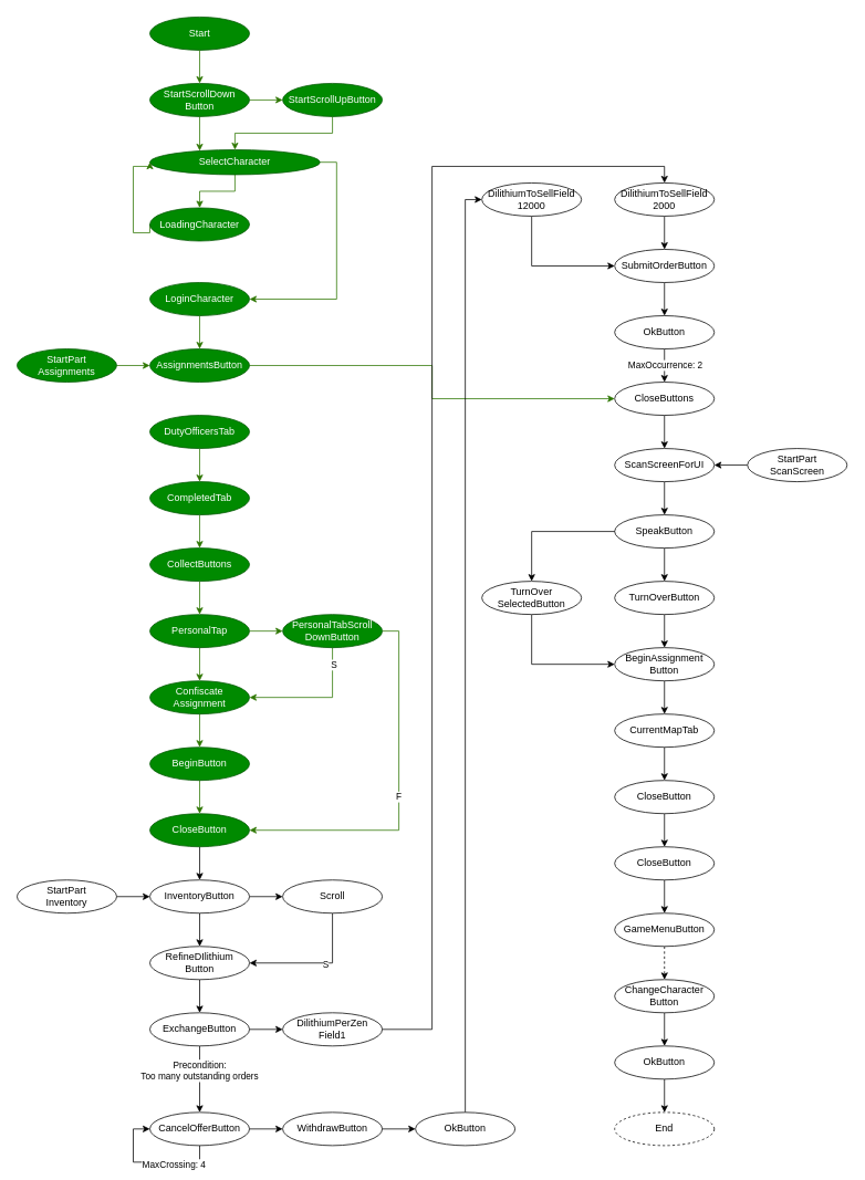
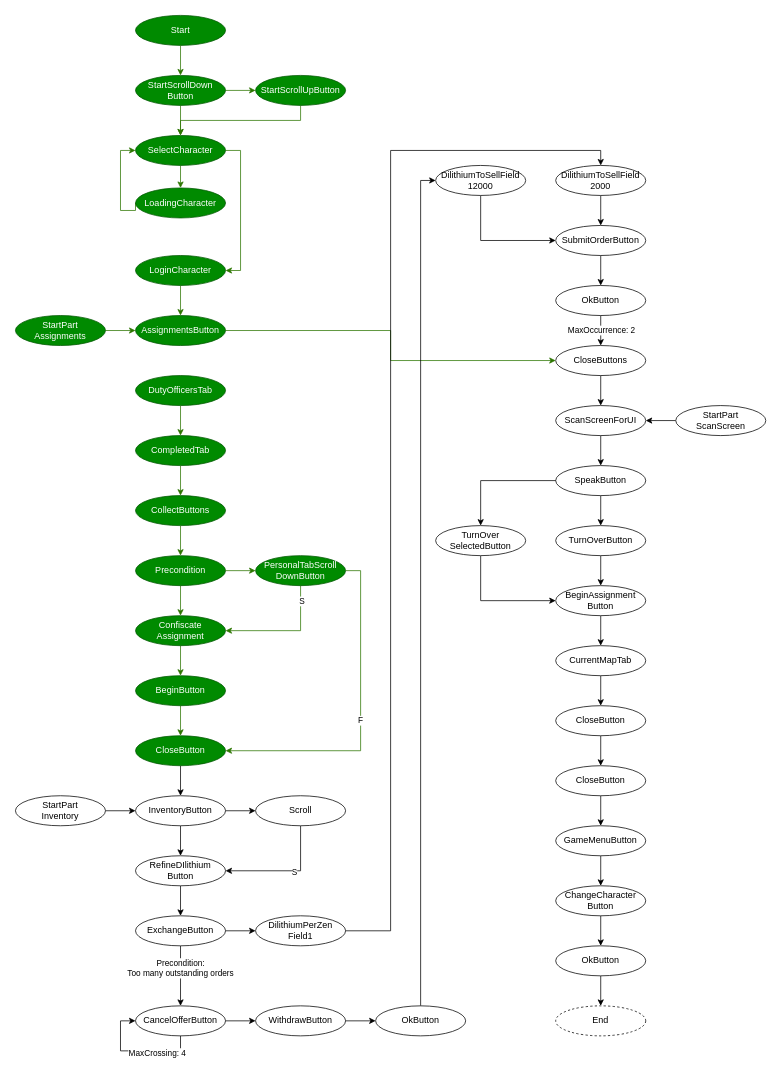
  <mxCell id="0" />
  <mxCell id="1" parent="0" />
  <mxCell id="2" value="Start" style="ellipse;whiteSpace=wrap;html=1;fillColor=#008a00;strokeColor=#005700;fontColor=#ffffff;" parent="1" vertex="1"><mxGeometry x="180" y="20" width="120" height="40" as="geometry" /></mxCell>
  <mxCell id="3" value="" style="edgeStyle=orthogonalEdgeStyle;rounded=0;orthogonalLoop=1;jettySize=auto;html=1;fillColor=#60a917;strokeColor=#2D7600;" parent="1" source="4" target="6" edge="1"><mxGeometry relative="1" as="geometry" /></mxCell>
  <mxCell id="4" value="LoginCharacter" style="ellipse;whiteSpace=wrap;html=1;fillColor=#008a00;strokeColor=#005700;fontColor=#ffffff;" parent="1" vertex="1"><mxGeometry x="180" y="340" width="120" height="40" as="geometry" /></mxCell>
  <mxCell id="5" value="" style="edgeStyle=orthogonalEdgeStyle;rounded=0;orthogonalLoop=1;jettySize=auto;html=1;fillColor=#60a917;strokeColor=#2D7600;" parent="1" source="6" target="51" edge="1"><mxGeometry relative="1" as="geometry" /></mxCell>
  <mxCell id="6" value="AssignmentsButton" style="ellipse;whiteSpace=wrap;html=1;fillColor=#008a00;strokeColor=#005700;fontColor=#ffffff;" parent="1" vertex="1"><mxGeometry x="180" y="420" width="120" height="40" as="geometry" /></mxCell>
  <mxCell id="7" style="edgeStyle=orthogonalEdgeStyle;rounded=0;orthogonalLoop=1;jettySize=auto;html=1;exitX=1;exitY=0.5;exitDx=0;exitDy=0;entryX=0;entryY=0.5;entryDx=0;entryDy=0;fillColor=#60a917;strokeColor=#2D7600;" parent="1" source="8" target="6" edge="1"><mxGeometry relative="1" as="geometry" /></mxCell>
  <mxCell id="8" value="StartPart&lt;br&gt;Assignments" style="ellipse;whiteSpace=wrap;html=1;fillColor=#008a00;strokeColor=#005700;fontColor=#ffffff;" parent="1" vertex="1"><mxGeometry x="20" y="420" width="120" height="40" as="geometry" /></mxCell>
  <mxCell id="9" value="" style="edgeStyle=orthogonalEdgeStyle;rounded=0;orthogonalLoop=1;jettySize=auto;html=1;fillColor=#60a917;strokeColor=#2D7600;" parent="1" source="10" target="12" edge="1"><mxGeometry relative="1" as="geometry" /></mxCell>
  <mxCell id="10" value="DutyOfficersTab" style="ellipse;whiteSpace=wrap;html=1;fillColor=#008a00;strokeColor=#005700;fontColor=#ffffff;" parent="1" vertex="1"><mxGeometry x="180" y="500" width="120" height="40" as="geometry" /></mxCell>
  <mxCell id="11" value="" style="edgeStyle=orthogonalEdgeStyle;rounded=0;orthogonalLoop=1;jettySize=auto;html=1;fillColor=#60a917;strokeColor=#2D7600;" parent="1" source="12" target="14" edge="1"><mxGeometry relative="1" as="geometry" /></mxCell>
  <mxCell id="12" value="CompletedTab" style="ellipse;whiteSpace=wrap;html=1;fillColor=#008a00;strokeColor=#005700;fontColor=#ffffff;" parent="1" vertex="1"><mxGeometry x="180" y="580" width="120" height="40" as="geometry" /></mxCell>
  <mxCell id="13" value="" style="edgeStyle=orthogonalEdgeStyle;rounded=0;orthogonalLoop=1;jettySize=auto;html=1;fillColor=#60a917;strokeColor=#2D7600;" parent="1" source="14" target="16" edge="1"><mxGeometry relative="1" as="geometry" /></mxCell>
  <mxCell id="14" value="CollectButtons" style="ellipse;whiteSpace=wrap;html=1;fillColor=#008a00;strokeColor=#005700;fontColor=#ffffff;" parent="1" vertex="1"><mxGeometry x="180" y="660" width="120" height="40" as="geometry" /></mxCell>
  <mxCell id="15" value="" style="edgeStyle=orthogonalEdgeStyle;rounded=0;orthogonalLoop=1;jettySize=auto;html=1;fillColor=#60a917;strokeColor=#2D7600;" parent="1" source="16" target="18" edge="1"><mxGeometry relative="1" as="geometry" /></mxCell>
- <mxCell id="16" value="PersonalTap" style="ellipse;whiteSpace=wrap;html=1;fillColor=#008a00;strokeColor=#005700;fontColor=#ffffff;" parent="1" vertex="1"><mxGeometry x="180" y="740" width="120" height="40" as="geometry" /></mxCell>
+ <mxCell id="16" value="Precondition" style="ellipse;whiteSpace=wrap;html=1;fillColor=#008a00;strokeColor=#005700;fontColor=#ffffff;" parent="1" vertex="1"><mxGeometry x="180" y="740" width="120" height="40" as="geometry" /></mxCell>
  <mxCell id="17" value="" style="edgeStyle=orthogonalEdgeStyle;rounded=0;orthogonalLoop=1;jettySize=auto;html=1;fillColor=#60a917;strokeColor=#2D7600;" parent="1" source="18" target="20" edge="1"><mxGeometry relative="1" as="geometry" /></mxCell>
  <mxCell id="18" value="Confiscate&lt;br&gt;Assignment" style="ellipse;whiteSpace=wrap;html=1;fillColor=#008a00;strokeColor=#005700;fontColor=#ffffff;" parent="1" vertex="1"><mxGeometry x="180" y="820" width="120" height="40" as="geometry" /></mxCell>
  <mxCell id="19" style="edgeStyle=orthogonalEdgeStyle;rounded=0;orthogonalLoop=1;jettySize=auto;html=1;exitX=0.5;exitY=1;exitDx=0;exitDy=0;entryX=0.5;entryY=0;entryDx=0;entryDy=0;fillColor=#60a917;strokeColor=#2D7600;" parent="1" source="20" target="22" edge="1"><mxGeometry relative="1" as="geometry" /></mxCell>
  <mxCell id="20" value="BeginButton" style="ellipse;whiteSpace=wrap;html=1;fillColor=#008a00;strokeColor=#005700;fontColor=#ffffff;" parent="1" vertex="1"><mxGeometry x="180" y="900" width="120" height="40" as="geometry" /></mxCell>
  <mxCell id="21" value="" style="edgeStyle=orthogonalEdgeStyle;rounded=0;orthogonalLoop=1;jettySize=auto;html=1;" parent="1" source="22" target="25" edge="1"><mxGeometry relative="1" as="geometry" /></mxCell>
  <mxCell id="22" value="CloseButton" style="ellipse;whiteSpace=wrap;html=1;fillColor=#008a00;strokeColor=#005700;fontColor=#ffffff;" parent="1" vertex="1"><mxGeometry x="180" y="980" width="120" height="40" as="geometry" /></mxCell>
  <mxCell id="23" value="" style="edgeStyle=orthogonalEdgeStyle;rounded=0;orthogonalLoop=1;jettySize=auto;html=1;" parent="1" source="25" target="30" edge="1"><mxGeometry relative="1" as="geometry" /></mxCell>
  <mxCell id="24" value="" style="edgeStyle=orthogonalEdgeStyle;rounded=0;orthogonalLoop=1;jettySize=auto;html=1;" parent="1" source="25" target="28" edge="1"><mxGeometry relative="1" as="geometry" /></mxCell>
  <mxCell id="25" value="InventoryButton" style="ellipse;whiteSpace=wrap;html=1;" parent="1" vertex="1"><mxGeometry x="180" y="1060" width="120" height="40" as="geometry" /></mxCell>
  <mxCell id="26" value="" style="edgeStyle=orthogonalEdgeStyle;rounded=0;orthogonalLoop=1;jettySize=auto;html=1;exitX=0.5;exitY=1;exitDx=0;exitDy=0;entryX=1;entryY=0.5;entryDx=0;entryDy=0;" parent="1" source="28" target="30" edge="1"><mxGeometry relative="1" as="geometry" /></mxCell>
  <mxCell id="27" value="S" style="edgeLabel;html=1;align=center;verticalAlign=middle;resizable=0;points=[];" parent="26" vertex="1" connectable="0"><mxGeometry x="-0.167" y="-2" relative="1" as="geometry"><mxPoint x="-2" y="3" as="offset" /></mxGeometry></mxCell>
  <mxCell id="28" value="Scroll" style="ellipse;whiteSpace=wrap;html=1;" parent="1" vertex="1"><mxGeometry x="340" y="1060" width="120" height="40" as="geometry" /></mxCell>
  <mxCell id="29" value="" style="edgeStyle=orthogonalEdgeStyle;rounded=0;orthogonalLoop=1;jettySize=auto;html=1;" parent="1" source="30" target="34" edge="1"><mxGeometry relative="1" as="geometry" /></mxCell>
  <mxCell id="30" value="RefineDIlithium&lt;br&gt;Button" style="ellipse;whiteSpace=wrap;html=1;" parent="1" vertex="1"><mxGeometry x="180" y="1140" width="120" height="40" as="geometry" /></mxCell>
  <mxCell id="31" value="" style="edgeStyle=orthogonalEdgeStyle;rounded=0;orthogonalLoop=1;jettySize=auto;html=1;" parent="1" source="34" target="42" edge="1"><mxGeometry relative="1" as="geometry" /></mxCell>
  <mxCell id="32" value="" style="edgeStyle=orthogonalEdgeStyle;rounded=0;orthogonalLoop=1;jettySize=auto;html=1;" parent="1" source="34" target="36" edge="1"><mxGeometry relative="1" as="geometry" /></mxCell>
  <mxCell id="33" value="Precondition:&lt;br&gt;Too many outstanding&amp;nbsp;orders" style="edgeLabel;html=1;align=center;verticalAlign=middle;resizable=0;points=[];" parent="32" vertex="1" connectable="0"><mxGeometry x="-0.284" y="-1" relative="1" as="geometry"><mxPoint as="offset" /></mxGeometry></mxCell>
  <mxCell id="34" value="ExchangeButton" style="ellipse;whiteSpace=wrap;html=1;" parent="1" vertex="1"><mxGeometry x="180" y="1220" width="120" height="40" as="geometry" /></mxCell>
  <mxCell id="35" value="" style="edgeStyle=orthogonalEdgeStyle;rounded=0;orthogonalLoop=1;jettySize=auto;html=1;" parent="1" source="36" target="38" edge="1"><mxGeometry relative="1" as="geometry" /></mxCell>
  <mxCell id="36" value="CancelOfferButton" style="ellipse;whiteSpace=wrap;html=1;" parent="1" vertex="1"><mxGeometry x="180" y="1340" width="120" height="40" as="geometry" /></mxCell>
  <mxCell id="37" value="" style="edgeStyle=orthogonalEdgeStyle;rounded=0;orthogonalLoop=1;jettySize=auto;html=1;" parent="1" source="38" target="40" edge="1"><mxGeometry relative="1" as="geometry" /></mxCell>
  <mxCell id="38" value="WithdrawButton" style="ellipse;whiteSpace=wrap;html=1;" parent="1" vertex="1"><mxGeometry x="340" y="1340" width="120" height="40" as="geometry" /></mxCell>
  <mxCell id="39" style="edgeStyle=orthogonalEdgeStyle;rounded=0;orthogonalLoop=1;jettySize=auto;html=1;exitX=0.5;exitY=0;exitDx=0;exitDy=0;entryX=0;entryY=0.5;entryDx=0;entryDy=0;" parent="1" source="40" target="93" edge="1"><mxGeometry relative="1" as="geometry" /></mxCell>
  <mxCell id="40" value="OkButton" style="ellipse;whiteSpace=wrap;html=1;" parent="1" vertex="1"><mxGeometry x="500" y="1340" width="120" height="40" as="geometry" /></mxCell>
  <mxCell id="41" value="" style="edgeStyle=orthogonalEdgeStyle;rounded=0;orthogonalLoop=1;jettySize=auto;html=1;exitX=1;exitY=0.5;exitDx=0;exitDy=0;" parent="1" source="42" target="44" edge="1"><mxGeometry relative="1" as="geometry"><Array as="points"><mxPoint x="520" y="1240" /><mxPoint x="520" y="200" /></Array></mxGeometry></mxCell>
  <mxCell id="42" value="DilithiumPerZen&lt;br&gt;Field1" style="ellipse;whiteSpace=wrap;html=1;" parent="1" vertex="1"><mxGeometry x="340" y="1220" width="120" height="40" as="geometry" /></mxCell>
  <mxCell id="43" style="edgeStyle=orthogonalEdgeStyle;rounded=0;orthogonalLoop=1;jettySize=auto;html=1;exitX=0.5;exitY=1;exitDx=0;exitDy=0;entryX=0.5;entryY=0;entryDx=0;entryDy=0;" parent="1" source="44" target="46" edge="1"><mxGeometry relative="1" as="geometry"><mxPoint x="540" y="290" as="targetPoint" /></mxGeometry></mxCell>
  <mxCell id="44" value="DilithiumToSellField&lt;br&gt;2000" style="ellipse;whiteSpace=wrap;html=1;" parent="1" vertex="1"><mxGeometry x="740" y="220" width="120" height="40" as="geometry" /></mxCell>
  <mxCell id="45" value="" style="edgeStyle=orthogonalEdgeStyle;rounded=0;orthogonalLoop=1;jettySize=auto;html=1;" parent="1" source="46" target="49" edge="1"><mxGeometry relative="1" as="geometry" /></mxCell>
  <mxCell id="46" value="SubmitOrderButton" style="ellipse;whiteSpace=wrap;html=1;" parent="1" vertex="1"><mxGeometry x="740" y="300" width="120" height="40" as="geometry" /></mxCell>
  <mxCell id="47" value="" style="edgeStyle=orthogonalEdgeStyle;rounded=0;orthogonalLoop=1;jettySize=auto;html=1;" parent="1" source="49" target="51" edge="1"><mxGeometry relative="1" as="geometry" /></mxCell>
  <mxCell id="48" value="MaxOccurrence: 2" style="edgeLabel;html=1;align=center;verticalAlign=middle;resizable=0;points=[];" parent="47" vertex="1" connectable="0"><mxGeometry x="0.195" relative="1" as="geometry"><mxPoint y="-4.17" as="offset" /></mxGeometry></mxCell>
  <mxCell id="49" value="OkButton" style="ellipse;whiteSpace=wrap;html=1;" parent="1" vertex="1"><mxGeometry x="740" y="380" width="120" height="40" as="geometry" /></mxCell>
  <mxCell id="50" value="" style="edgeStyle=orthogonalEdgeStyle;rounded=0;orthogonalLoop=1;jettySize=auto;html=1;" parent="1" source="51" target="53" edge="1"><mxGeometry relative="1" as="geometry" /></mxCell>
  <mxCell id="51" value="CloseButtons" style="ellipse;whiteSpace=wrap;html=1;" parent="1" vertex="1"><mxGeometry x="740" y="460" width="120" height="40" as="geometry" /></mxCell>
  <mxCell id="52" value="" style="edgeStyle=orthogonalEdgeStyle;rounded=0;orthogonalLoop=1;jettySize=auto;html=1;" parent="1" source="53" target="56" edge="1"><mxGeometry relative="1" as="geometry" /></mxCell>
  <mxCell id="53" value="ScanScreenForUI" style="ellipse;whiteSpace=wrap;html=1;" parent="1" vertex="1"><mxGeometry x="740" y="540" width="120" height="40" as="geometry" /></mxCell>
  <mxCell id="54" value="" style="edgeStyle=orthogonalEdgeStyle;rounded=0;orthogonalLoop=1;jettySize=auto;html=1;" parent="1" source="56" target="58" edge="1"><mxGeometry relative="1" as="geometry" /></mxCell>
  <mxCell id="55" style="edgeStyle=orthogonalEdgeStyle;rounded=0;orthogonalLoop=1;jettySize=auto;html=1;exitX=1;exitY=0.5;exitDx=0;exitDy=0;entryX=0.5;entryY=0;entryDx=0;entryDy=0;" parent="1" source="56" target="95" edge="1"><mxGeometry relative="1" as="geometry"><Array as="points"><mxPoint x="640" y="640" /></Array></mxGeometry></mxCell>
  <mxCell id="56" value="SpeakButton" style="ellipse;whiteSpace=wrap;html=1;" parent="1" vertex="1"><mxGeometry x="740" y="620" width="120" height="40" as="geometry" /></mxCell>
  <mxCell id="57" value="" style="edgeStyle=orthogonalEdgeStyle;rounded=0;orthogonalLoop=1;jettySize=auto;html=1;" parent="1" source="58" target="60" edge="1"><mxGeometry relative="1" as="geometry" /></mxCell>
  <mxCell id="58" value="TurnOverButton" style="ellipse;whiteSpace=wrap;html=1;" parent="1" vertex="1"><mxGeometry x="740" y="700" width="120" height="40" as="geometry" /></mxCell>
  <mxCell id="59" value="" style="edgeStyle=orthogonalEdgeStyle;rounded=0;orthogonalLoop=1;jettySize=auto;html=1;" parent="1" source="60" target="62" edge="1"><mxGeometry relative="1" as="geometry" /></mxCell>
  <mxCell id="60" value="BeginAssignment&lt;br&gt;Button" style="ellipse;whiteSpace=wrap;html=1;" parent="1" vertex="1"><mxGeometry x="740" y="780" width="120" height="40" as="geometry" /></mxCell>
  <mxCell id="61" style="edgeStyle=orthogonalEdgeStyle;rounded=0;orthogonalLoop=1;jettySize=auto;html=1;exitX=0.5;exitY=1;exitDx=0;exitDy=0;entryX=0.5;entryY=0;entryDx=0;entryDy=0;" parent="1" source="62" target="64" edge="1"><mxGeometry relative="1" as="geometry" /></mxCell>
  <mxCell id="62" value="CurrentMapTab" style="ellipse;whiteSpace=wrap;html=1;" parent="1" vertex="1"><mxGeometry x="740" y="860" width="120" height="40" as="geometry" /></mxCell>
  <mxCell id="63" value="" style="edgeStyle=orthogonalEdgeStyle;rounded=0;orthogonalLoop=1;jettySize=auto;html=1;" parent="1" source="64" target="66" edge="1"><mxGeometry relative="1" as="geometry" /></mxCell>
  <mxCell id="64" value="CloseButton" style="ellipse;whiteSpace=wrap;html=1;" parent="1" vertex="1"><mxGeometry x="740" y="940" width="120" height="40" as="geometry" /></mxCell>
  <mxCell id="65" value="" style="edgeStyle=orthogonalEdgeStyle;rounded=0;orthogonalLoop=1;jettySize=auto;html=1;" parent="1" source="66" target="68" edge="1"><mxGeometry relative="1" as="geometry" /></mxCell>
  <mxCell id="66" value="CloseButton" style="ellipse;whiteSpace=wrap;html=1;" parent="1" vertex="1"><mxGeometry x="740" y="1020" width="120" height="40" as="geometry" /></mxCell>
- <mxCell id="67" value="" style="edgeStyle=orthogonalEdgeStyle;rounded=0;orthogonalLoop=1;jettySize=auto;html=1;dashed=1;" parent="1" source="68" target="70" edge="1"><mxGeometry relative="1" as="geometry" /></mxCell>
+ <mxCell id="67" value="" style="edgeStyle=orthogonalEdgeStyle;rounded=0;orthogonalLoop=1;jettySize=auto;html=1;" parent="1" source="68" target="70" edge="1"><mxGeometry relative="1" as="geometry" /></mxCell>
  <mxCell id="68" value="GameMenuButton" style="ellipse;whiteSpace=wrap;html=1;" parent="1" vertex="1"><mxGeometry x="740" y="1100" width="120" height="40" as="geometry" /></mxCell>
  <mxCell id="69" value="" style="edgeStyle=orthogonalEdgeStyle;rounded=0;orthogonalLoop=1;jettySize=auto;html=1;" parent="1" source="70" target="72" edge="1"><mxGeometry relative="1" as="geometry" /></mxCell>
  <mxCell id="70" value="ChangeCharacter&lt;br&gt;Button" style="ellipse;whiteSpace=wrap;html=1;" parent="1" vertex="1"><mxGeometry x="740" y="1180" width="120" height="40" as="geometry" /></mxCell>
  <mxCell id="71" value="" style="edgeStyle=orthogonalEdgeStyle;rounded=0;orthogonalLoop=1;jettySize=auto;html=1;" parent="1" source="72" target="73" edge="1"><mxGeometry relative="1" as="geometry" /></mxCell>
  <mxCell id="72" value="OkButton" style="ellipse;whiteSpace=wrap;html=1;" parent="1" vertex="1"><mxGeometry x="740" y="1260" width="120" height="40" as="geometry" /></mxCell>
  <mxCell id="73" value="End" style="ellipse;whiteSpace=wrap;html=1;dashed=1;" parent="1" vertex="1"><mxGeometry x="740" y="1340" width="120" height="40" as="geometry" /></mxCell>
  <mxCell id="74" value="" style="edgeStyle=orthogonalEdgeStyle;rounded=0;orthogonalLoop=1;jettySize=auto;html=1;fillColor=#60a917;strokeColor=#2D7600;" parent="1" source="76" target="83" edge="1"><mxGeometry relative="1" as="geometry" /></mxCell>
  <mxCell id="75" value="" style="edgeStyle=orthogonalEdgeStyle;rounded=0;orthogonalLoop=1;jettySize=auto;html=1;fillColor=#60a917;strokeColor=#2D7600;" parent="1" source="76" target="79" edge="1"><mxGeometry relative="1" as="geometry"><Array as="points"><mxPoint x="240" y="200" /></Array></mxGeometry></mxCell>
  <mxCell id="76" value="StartScrollDown&lt;br&gt;Button" style="ellipse;whiteSpace=wrap;html=1;fillColor=#008a00;strokeColor=#005700;fontColor=#ffffff;" parent="1" vertex="1"><mxGeometry x="180" y="100" width="120" height="40" as="geometry" /></mxCell>
  <mxCell id="77" style="edgeStyle=orthogonalEdgeStyle;rounded=0;orthogonalLoop=1;jettySize=auto;html=1;exitX=0.5;exitY=1;exitDx=0;exitDy=0;entryX=0.5;entryY=0;entryDx=0;entryDy=0;fillColor=#60a917;strokeColor=#2D7600;" parent="1" source="79" target="81" edge="1"><mxGeometry relative="1" as="geometry" /></mxCell>
  <mxCell id="78" style="edgeStyle=orthogonalEdgeStyle;rounded=0;orthogonalLoop=1;jettySize=auto;html=1;exitX=1;exitY=0.5;exitDx=0;exitDy=0;entryX=1;entryY=0.5;entryDx=0;entryDy=0;fillColor=#60a917;strokeColor=#2D7600;" parent="1" source="79" target="4" edge="1"><mxGeometry relative="1" as="geometry" /></mxCell>
- <mxCell id="79" value="SelectCharacter" style="ellipse;whiteSpace=wrap;html=1;fillColor=#008a00;strokeColor=#005700;fontColor=#ffffff;" parent="1" vertex="1"><mxGeometry x="180" y="180" width="205" height="30" as="geometry" /></mxCell>
+ <mxCell id="79" value="SelectCharacter" style="ellipse;whiteSpace=wrap;html=1;fillColor=#008a00;strokeColor=#005700;fontColor=#ffffff;" parent="1" vertex="1"><mxGeometry x="180" y="180" width="120" height="40" as="geometry" /></mxCell>
  <mxCell id="80" style="edgeStyle=orthogonalEdgeStyle;rounded=0;orthogonalLoop=1;jettySize=auto;html=1;exitX=0;exitY=0.5;exitDx=0;exitDy=0;entryX=0;entryY=0.5;entryDx=0;entryDy=0;fillColor=#60a917;strokeColor=#2D7600;" parent="1" source="81" target="79" edge="1"><mxGeometry relative="1" as="geometry"><Array as="points"><mxPoint x="160" y="280" /><mxPoint x="160" y="200" /></Array></mxGeometry></mxCell>
  <mxCell id="81" value="LoadingCharacter" style="ellipse;whiteSpace=wrap;html=1;fillColor=#008a00;strokeColor=#005700;fontColor=#ffffff;" parent="1" vertex="1"><mxGeometry x="180" y="250" width="120" height="40" as="geometry" /></mxCell>
  <mxCell id="82" style="edgeStyle=orthogonalEdgeStyle;rounded=0;orthogonalLoop=1;jettySize=auto;html=1;exitX=0.5;exitY=1;exitDx=0;exitDy=0;fillColor=#60a917;strokeColor=#2D7600;" parent="1" source="83" target="79" edge="1"><mxGeometry relative="1" as="geometry" /></mxCell>
  <mxCell id="83" value="StartScrollUpButton" style="ellipse;whiteSpace=wrap;html=1;fillColor=#008a00;strokeColor=#005700;fontColor=#ffffff;" parent="1" vertex="1"><mxGeometry x="340" y="100" width="120" height="40" as="geometry" /></mxCell>
  <mxCell id="84" value="" style="endArrow=classic;html=1;entryX=0.5;entryY=0;entryDx=0;entryDy=0;exitX=0.5;exitY=1;exitDx=0;exitDy=0;fillColor=#60a917;strokeColor=#2D7600;" parent="1" source="2" target="76" edge="1"><mxGeometry width="50" height="50" relative="1" as="geometry"><mxPoint x="300" y="130" as="sourcePoint" /><mxPoint x="370.711" y="80" as="targetPoint" /></mxGeometry></mxCell>
  <mxCell id="85" value="F" style="edgeStyle=orthogonalEdgeStyle;rounded=0;orthogonalLoop=1;jettySize=auto;html=1;exitX=1;exitY=0.5;exitDx=0;exitDy=0;entryX=1;entryY=0.5;entryDx=0;entryDy=0;fillColor=#60a917;strokeColor=#2D7600;" parent="1" source="88" target="22" edge="1"><mxGeometry relative="1" as="geometry"><mxPoint x="410" y="910" as="sourcePoint" /><Array as="points"><mxPoint x="480" y="760" /><mxPoint x="480" y="1000" /></Array><mxPoint x="360" y="950" as="targetPoint" /></mxGeometry></mxCell>
  <mxCell id="86" value="" style="edgeStyle=orthogonalEdgeStyle;rounded=0;orthogonalLoop=1;jettySize=auto;html=1;entryX=1;entryY=0.5;entryDx=0;entryDy=0;fillColor=#60a917;strokeColor=#2D7600;" parent="1" source="88" target="18" edge="1"><mxGeometry relative="1" as="geometry"><mxPoint x="400" y="820" as="targetPoint" /><Array as="points"><mxPoint x="400" y="840" /></Array></mxGeometry></mxCell>
  <mxCell id="87" value="S" style="edgeLabel;html=1;align=center;verticalAlign=middle;resizable=0;points=[];" parent="86" vertex="1" connectable="0"><mxGeometry x="-0.749" y="1" relative="1" as="geometry"><mxPoint as="offset" /></mxGeometry></mxCell>
  <mxCell id="88" value="PersonalTabScroll&lt;br&gt;DownButton" style="ellipse;whiteSpace=wrap;html=1;fillColor=#008a00;strokeColor=#005700;fontColor=#ffffff;" parent="1" vertex="1"><mxGeometry x="340" y="740" width="120" height="40" as="geometry" /></mxCell>
  <mxCell id="89" value="" style="endArrow=classic;html=1;entryX=0;entryY=0.5;entryDx=0;entryDy=0;exitX=1;exitY=0.5;exitDx=0;exitDy=0;fillColor=#60a917;strokeColor=#2D7600;" parent="1" source="16" target="88" edge="1"><mxGeometry width="50" height="50" relative="1" as="geometry"><mxPoint x="300" y="760" as="sourcePoint" /><mxPoint x="370.711" y="760" as="targetPoint" /></mxGeometry></mxCell>
  <mxCell id="90" style="edgeStyle=orthogonalEdgeStyle;rounded=0;orthogonalLoop=1;jettySize=auto;html=1;exitX=0.5;exitY=1;exitDx=0;exitDy=0;entryX=0;entryY=0.5;entryDx=0;entryDy=0;" parent="1" source="36" target="36" edge="1"><mxGeometry relative="1" as="geometry"><Array as="points"><mxPoint x="240" y="1400" /><mxPoint x="160" y="1400" /><mxPoint x="160" y="1360" /></Array></mxGeometry></mxCell>
  <mxCell id="91" value="MaxCrossing: 4" style="edgeLabel;html=1;align=center;verticalAlign=middle;resizable=0;points=[];" parent="90" vertex="1" connectable="0"><mxGeometry x="-0.353" y="2" relative="1" as="geometry"><mxPoint as="offset" /></mxGeometry></mxCell>
  <mxCell id="92" style="edgeStyle=orthogonalEdgeStyle;rounded=0;orthogonalLoop=1;jettySize=auto;html=1;exitX=0.5;exitY=1;exitDx=0;exitDy=0;entryX=0;entryY=0.5;entryDx=0;entryDy=0;" parent="1" source="93" target="46" edge="1"><mxGeometry relative="1" as="geometry" /></mxCell>
  <mxCell id="93" value="DilithiumToSellField&lt;br&gt;12000" style="ellipse;whiteSpace=wrap;html=1;" parent="1" vertex="1"><mxGeometry x="580" y="220" width="120" height="40" as="geometry" /></mxCell>
  <mxCell id="94" style="edgeStyle=orthogonalEdgeStyle;rounded=0;orthogonalLoop=1;jettySize=auto;html=1;exitX=0.5;exitY=1;exitDx=0;exitDy=0;entryX=0;entryY=0.5;entryDx=0;entryDy=0;" parent="1" source="95" target="60" edge="1"><mxGeometry relative="1" as="geometry" /></mxCell>
  <mxCell id="95" value="TurnOver&lt;br&gt;SelectedButton" style="ellipse;whiteSpace=wrap;html=1;" parent="1" vertex="1"><mxGeometry x="580" y="700" width="120" height="40" as="geometry" /></mxCell>
  <mxCell id="96" style="edgeStyle=orthogonalEdgeStyle;rounded=0;orthogonalLoop=1;jettySize=auto;html=1;exitX=1;exitY=0.5;exitDx=0;exitDy=0;entryX=0;entryY=0.5;entryDx=0;entryDy=0;" parent="1" source="97" target="25" edge="1"><mxGeometry relative="1" as="geometry" /></mxCell>
  <mxCell id="97" value="StartPart&lt;br&gt;Inventory" style="ellipse;whiteSpace=wrap;html=1;" parent="1" vertex="1"><mxGeometry x="20" y="1060" width="120" height="40" as="geometry" /></mxCell>
  <mxCell id="98" style="edgeStyle=orthogonalEdgeStyle;rounded=0;orthogonalLoop=1;jettySize=auto;html=1;exitX=0;exitY=0.5;exitDx=0;exitDy=0;entryX=1;entryY=0.5;entryDx=0;entryDy=0;" parent="1" source="99" target="53" edge="1"><mxGeometry relative="1" as="geometry" /></mxCell>
  <mxCell id="99" value="StartPart&lt;br&gt;ScanScreen" style="ellipse;whiteSpace=wrap;html=1;" parent="1" vertex="1"><mxGeometry x="900" y="540" width="120" height="40" as="geometry" /></mxCell>
